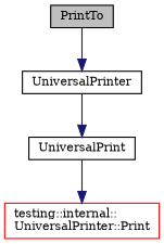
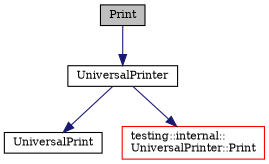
  digraph {
    fontname="DejaVu Serif"
    rankdir=TB
    node [color=black fontname="DejaVu Serif" fontsize=10 shape=record]
    edge [color=midnightblue fontname="DejaVu Serif" fontsize=10 labelfontname=Helvetica labelfontsize=10 style=solid]
-   n1 [fillcolor=grey75 fontcolor=black height=0.2 label=PrintTo style=filled width=0.4]
+   n1 [fillcolor=grey75 fontcolor=black height=0.2 label=Print style=filled width=0.4]
    n2 [height=0.2 label=UniversalPrinter width=0.4]
    n3 [height=0.2 label=UniversalPrint width=0.4]
    n4 [color=red height=0.2 label="testing::internal::\lUniversalPrinter::Print" width=0.4]
    n1 -> n2
    n2 -> n3
-   n3 -> n4
+   n2 -> n4
  }
